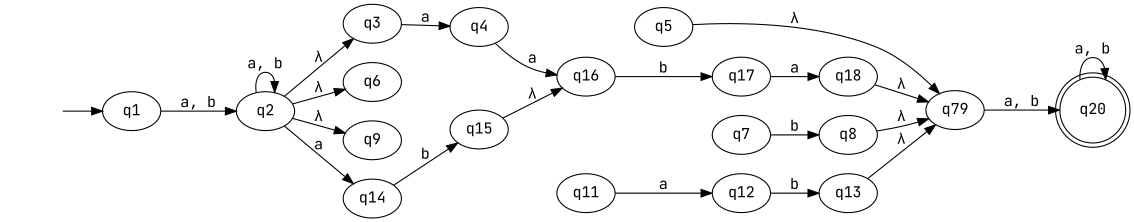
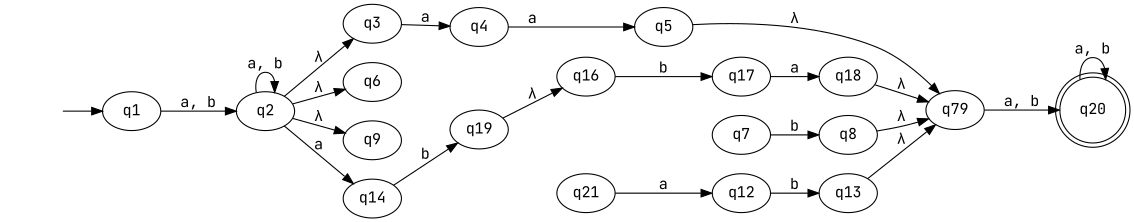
  digraph {
    fontname="JetBrains Mono"
    rankdir=LR
    node [fontname="JetBrains Mono"]
    edge [fontname="JetBrains Mono"]
    "" [shape=none]
    q1
    q2
    q20 [shape=doublecircle]
    q3
    q6
    q9
    q14
    q4
-   q15
+   q15 [label=q19]
    q5
    n12 [label=q79]
    q7
    q8
-   q11
+   q11 [label=q21]
    q12
    q13
    q16
    q17
    q18
    "" -> q1
    q1 -> q2 [label="a, b"]
    q2 -> q2 [label="a, b"]
    q2 -> q3 [label="λ"]
    q2 -> q6 [label="λ"]
    q2 -> q9 [label="λ"]
    q2 -> q14 [label=a]
    q20 -> q20 [label="a, b"]
    q3 -> q4 [label=a]
    q14 -> q15 [label=b]
-   q4 -> q16 [label=a]
+   q4 -> q5 [label=a]
    q15 -> q16 [label="λ"]
    q5 -> n12 [label="λ"]
    n12 -> q20 [label="a, b"]
    q7 -> q8 [label=b]
    q8 -> n12 [label="λ"]
    q11 -> q12 [label=a]
    q12 -> q13 [label=b]
    q13 -> n12 [label="λ"]
    q16 -> q17 [label=b]
    q17 -> q18 [label=a]
    q18 -> n12 [label="λ"]
  }
